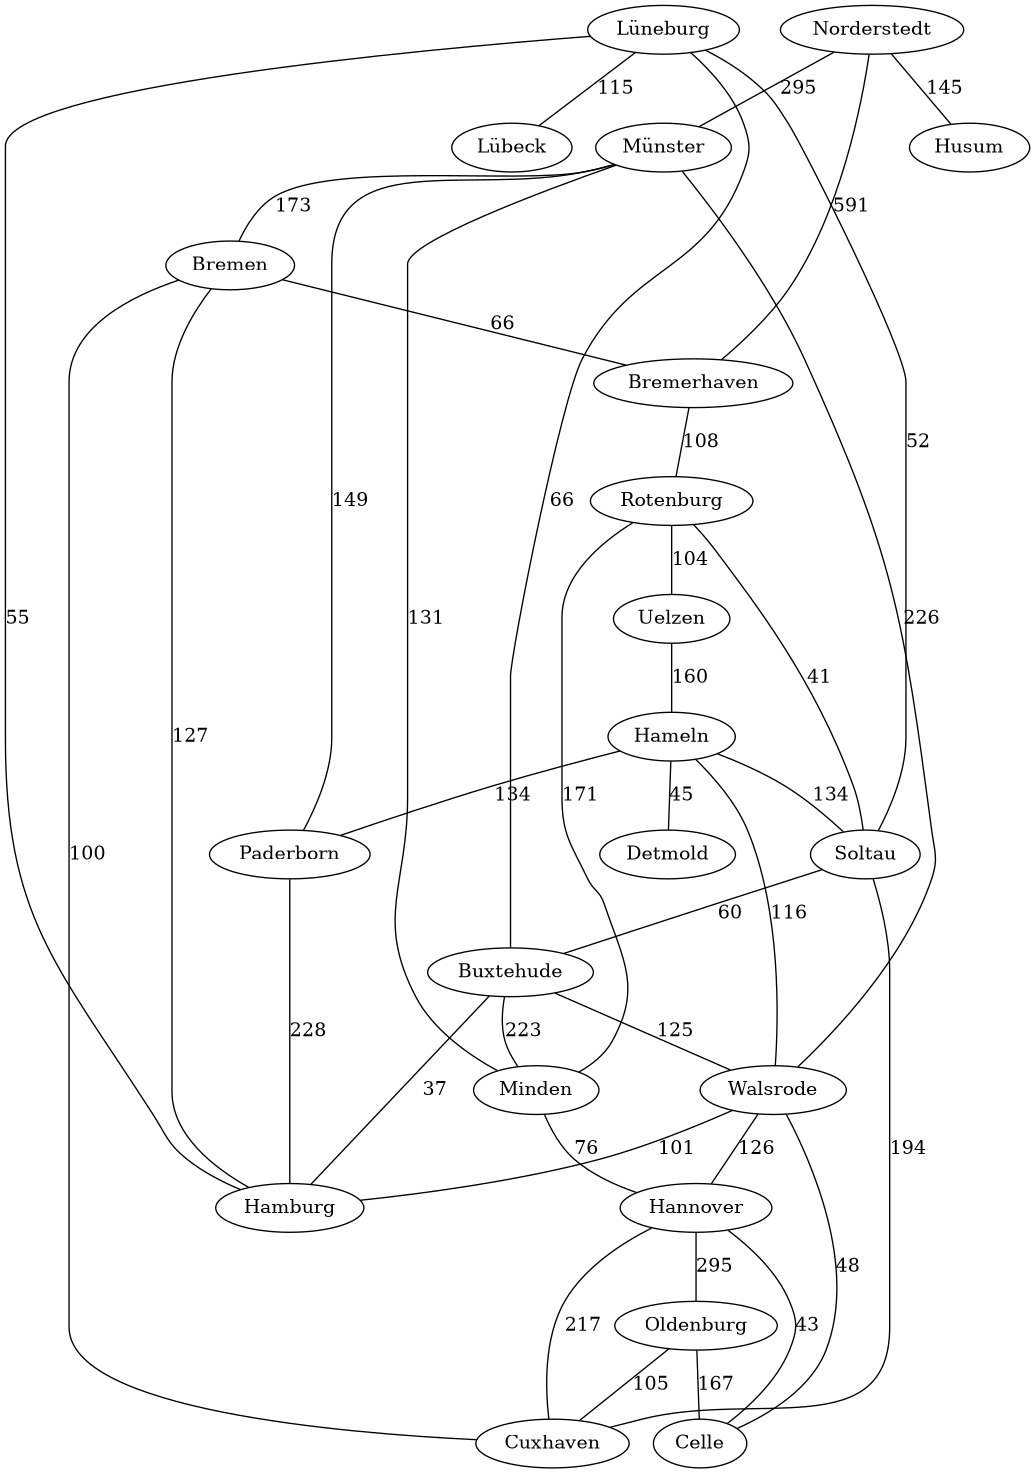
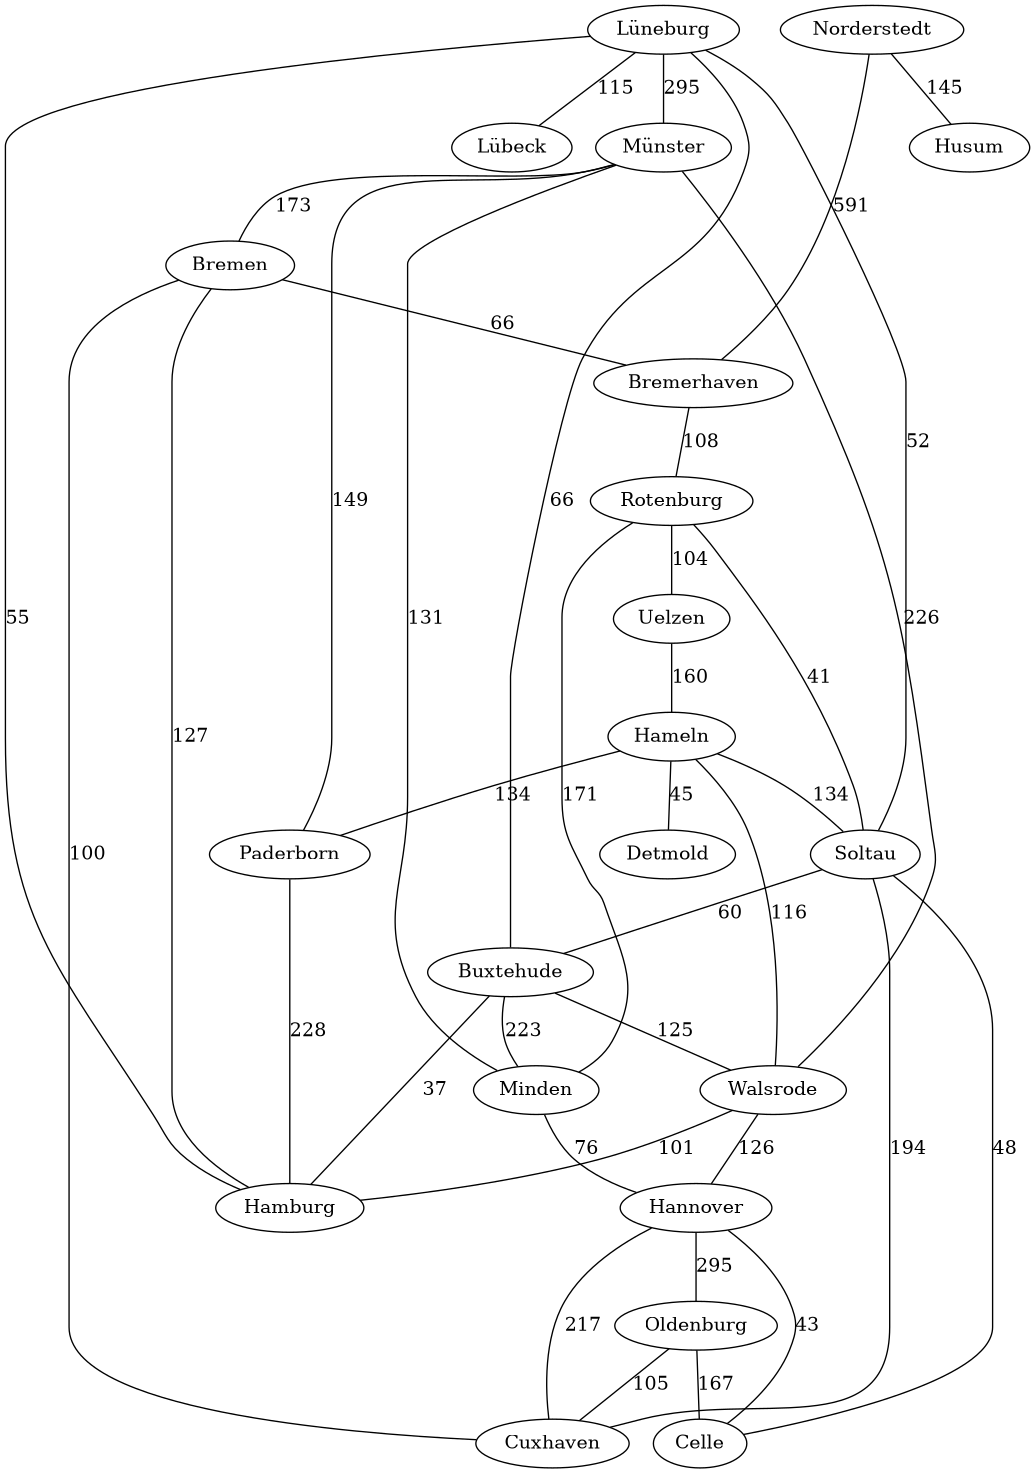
  graph {
    edge [weight=66]
    Paderborn
    Hamburg
    Bremen
    Bremerhaven
    Rotenburg
    Uelzen
    Soltau
    Norderstedt
    Husum
    Hameln
    "Lüneburg"
    "Lübeck"
    "Münster"
    Buxtehude
    Walsrode
    Minden
    Detmold
    Hannover
    Oldenburg
    Cuxhaven
    Celle
    Paderborn -- Hamburg [label=228 weight=228]
    Bremen -- Hamburg [label=127 weight=127]
    Bremen -- Bremerhaven [label=66]
    Bremerhaven -- Rotenburg [label=108 weight=108]
    Rotenburg -- Uelzen [label=104 weight=104]
    Rotenburg -- Soltau [label=41 weight=41]
    Uelzen -- Hameln [label=160 weight=160]
    Soltau -- Buxtehude [label=60 weight=60]
    Norderstedt -- Bremerhaven [label=591 weight=191]
    Norderstedt -- Husum [label=145 weight=145]
    Hameln -- Paderborn [label=134 weight=134]
    Hameln -- Soltau [label=134 weight=134]
    Hameln -- Walsrode [label=116 weight=116]
    Hameln -- Detmold [label=45 weight=45]
    "Lüneburg" -- Hamburg [label=55 weight=55]
    "Lüneburg" -- Soltau [label=52 weight=52]
    "Lüneburg" -- "Lübeck" [label=115 weight=115]
-   Norderstedt -- "Münster" [label=295 weight=295]
+   "Lüneburg" -- "Münster" [label=295 weight=295]
    "Lüneburg" -- Buxtehude [label=66]
    "Münster" -- Paderborn [label=149 weight=149]
    "Münster" -- Bremen [label=173 weight=173]
    "Münster" -- Walsrode [label=226 weight=226]
    "Münster" -- Minden [label=131 weight=131]
    Buxtehude -- Hamburg [label=37 weight=37]
    Buxtehude -- Walsrode [label=125 weight=125]
    Buxtehude -- Minden [label=223 weight=223]
    Walsrode -- Hamburg [label=101 weight=101]
    Walsrode -- Hannover [label=126 weight=126]
    Minden -- Rotenburg [label=171 weight=171]
    Minden -- Hannover [label=76 weight=76]
    Hannover -- Oldenburg [label=295 weight=169]
    Oldenburg -- Cuxhaven [label=105 weight=105]
    Oldenburg -- Celle [label=167 weight=167]
    Cuxhaven -- Bremen [label=100 weight=100]
    Cuxhaven -- Soltau [label=194 weight=194]
    Cuxhaven -- Hannover [label=217 weight=217]
-   Celle -- Walsrode [label=48 weight=48]
+   Celle -- Soltau [label=48 weight=48]
    Celle -- Hannover [label=43 weight=43]
  }
